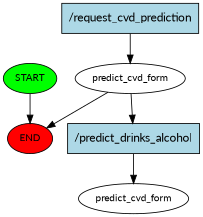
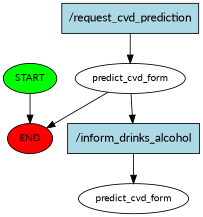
  digraph {
    fontname=Lato
    node [fontname=Lato fontsize=12 style=filled]
    edge [fontname=Lato]
    n1 [fillcolor=green label=START]
    n2 [fillcolor=red label=END]
    n3 [fillcolor=lightblue label="/request_cvd_prediction" shape=rect fontsize=""]
    n4 [label=predict_cvd_form style=""]
-   n5 [fillcolor=lightblue label="/predict_drinks_alcohol" shape=rect fontsize=""]
+   n5 [fillcolor=lightblue label="/inform_drinks_alcohol" shape=rect fontsize=""]
    n6 [label=predict_cvd_form style=""]
    n1 -> n2
    n3 -> n4
    n4 -> n2
    n4 -> n5
    n5 -> n6
  }
